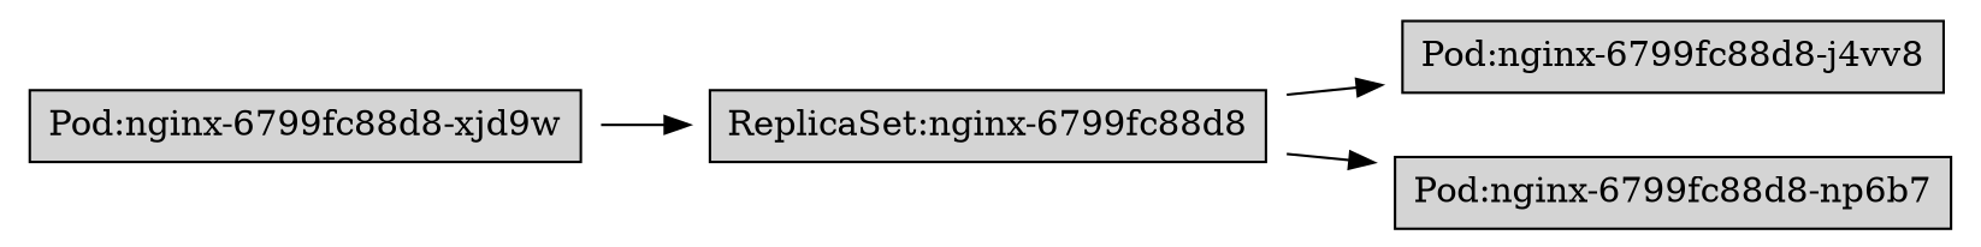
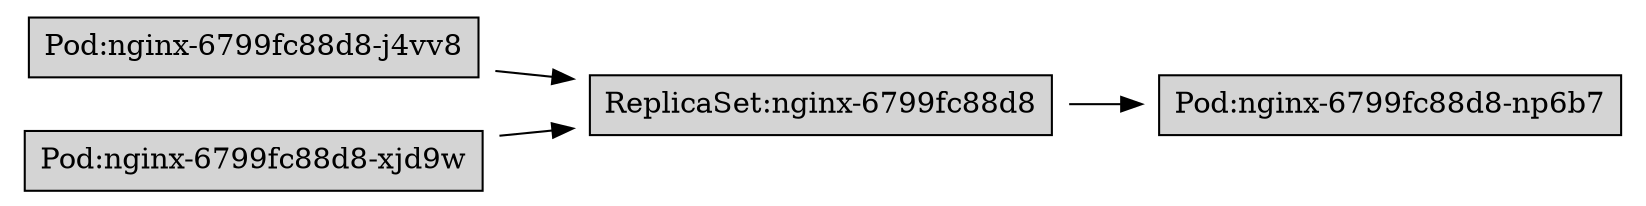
  digraph {
    rankdir=LR
    node [shape=none]
    n1 [label=<<table border="0" cellspacing="0" CELLPADDING="6">  				<tr> 					<td port="port0" border="1" colspan="2" ALIGN="CENTER" bgcolor="#c8c8c8c8">ReplicaSet:nginx-6799fc88d8</td> 				</tr>  </table>>]
    n2 [label=<<table border="0" cellspacing="0" CELLPADDING="6">  				<tr> 					<td port="port0" border="1" colspan="2" ALIGN="CENTER" bgcolor="#c8c8c8c8">Pod:nginx-6799fc88d8-j4vv8</td> 				</tr>  </table>>]
    n3 [label=<<table border="0" cellspacing="0" CELLPADDING="6">  				<tr> 					<td port="port0" border="1" colspan="2" ALIGN="CENTER" bgcolor="#c8c8c8c8">Pod:nginx-6799fc88d8-np6b7</td> 				</tr>  </table>>]
    n4 [label=<<table border="0" cellspacing="0" CELLPADDING="6">  				<tr> 					<td port="port0" border="1" colspan="2" ALIGN="CENTER" bgcolor="#c8c8c8c8">Pod:nginx-6799fc88d8-xjd9w</td> 				</tr>  </table>>]
-   n1 -> n2
+   n2 -> n1
    n1 -> n3
    n4 -> n1
  }
